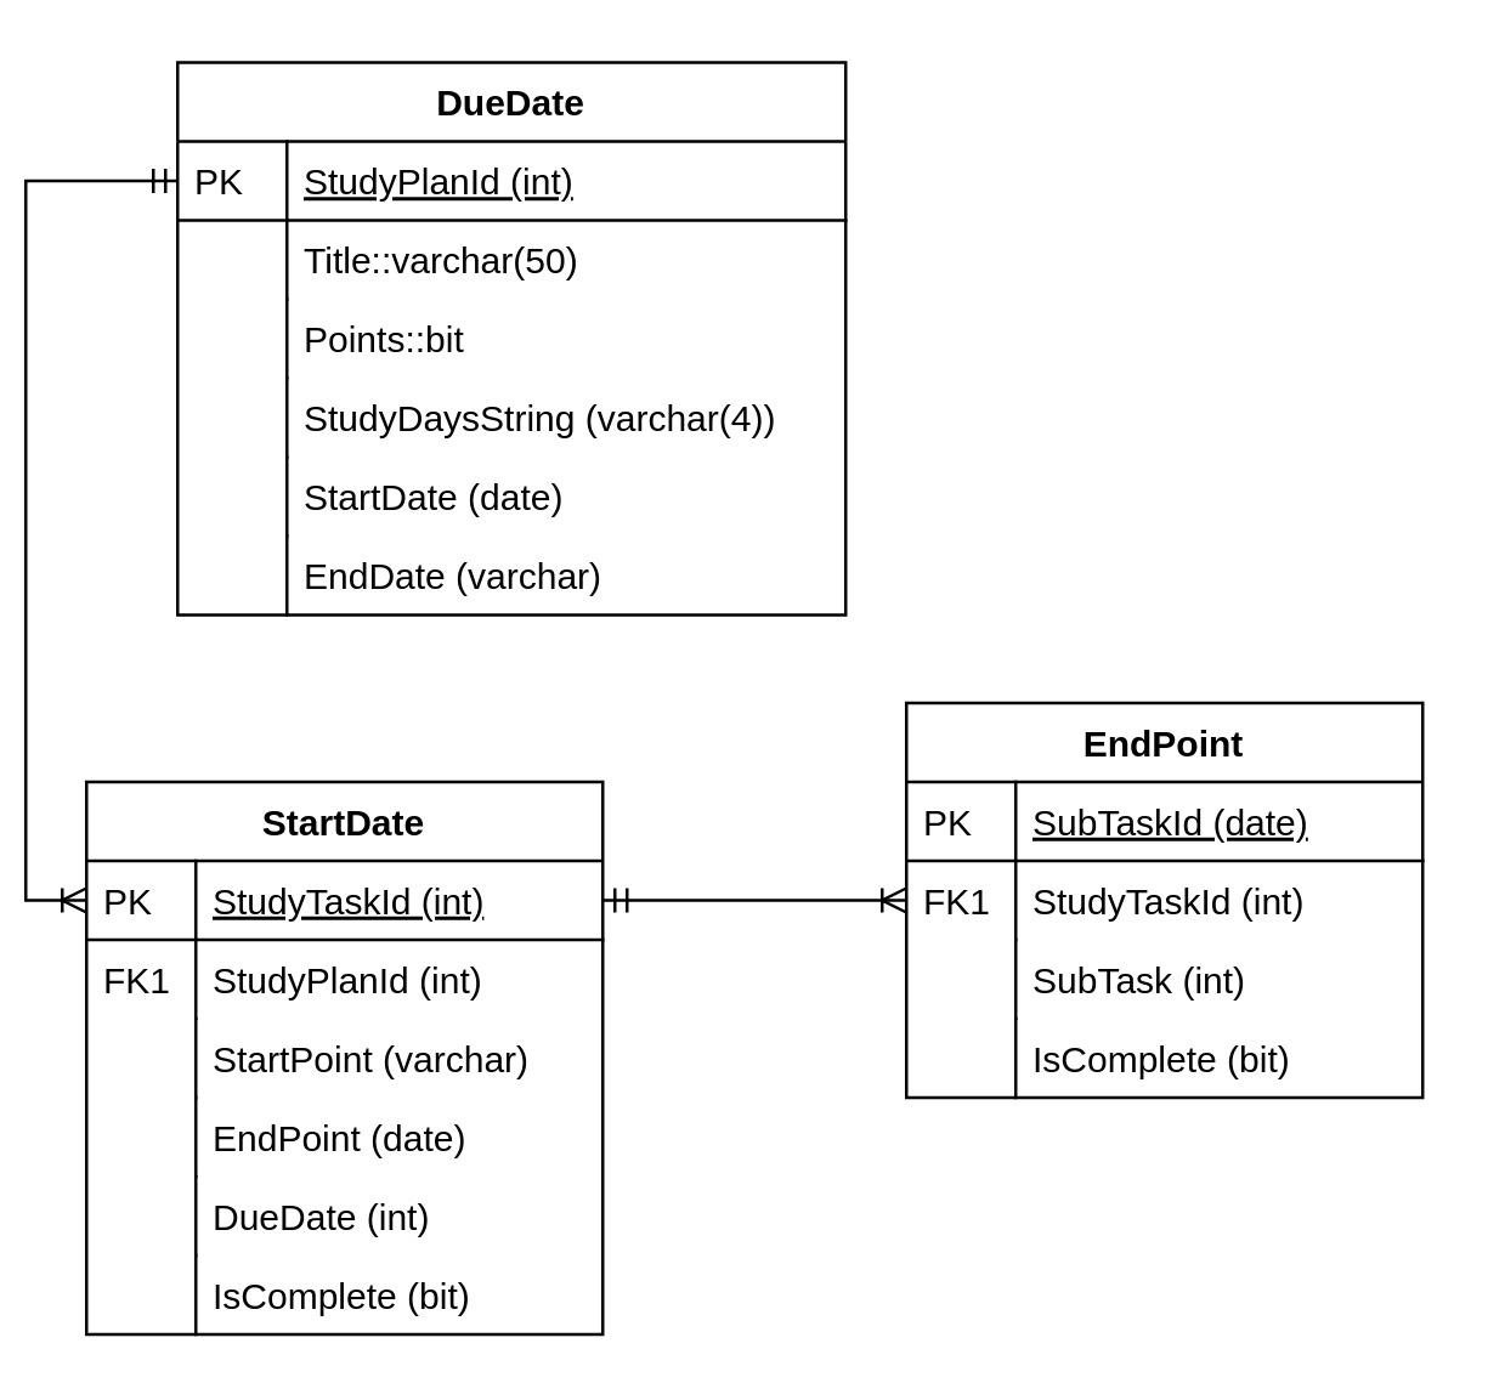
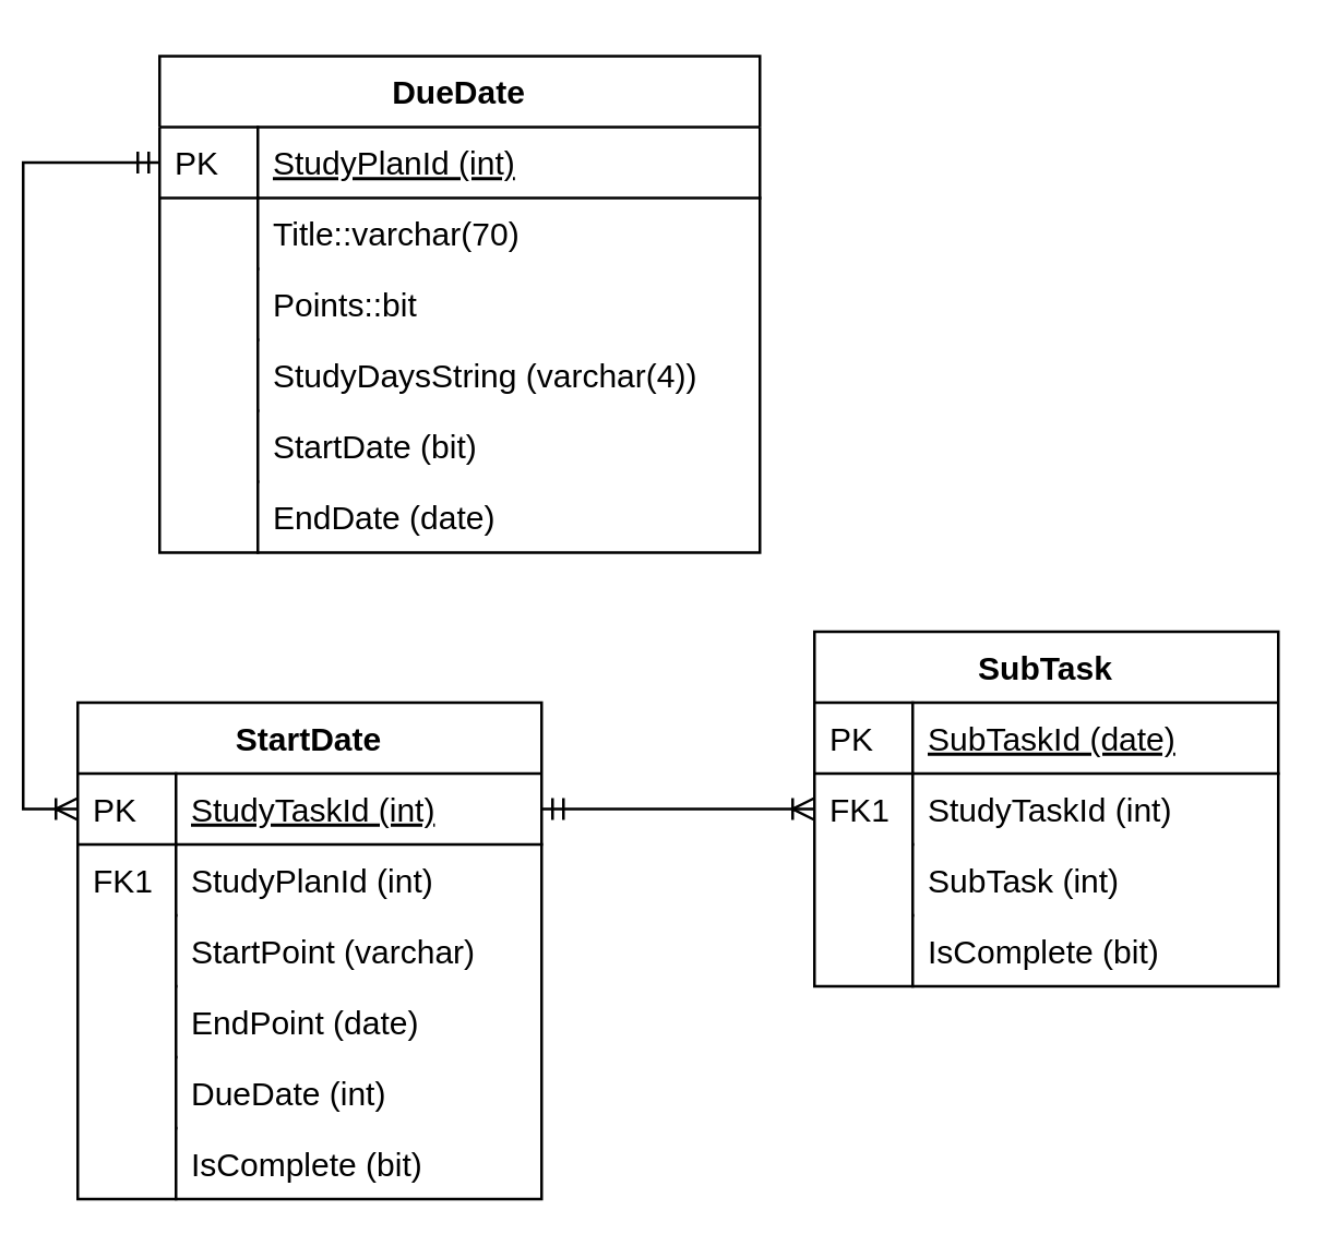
  <mxCell id="0" />
  <mxCell id="1" parent="0" />
  <mxCell id="2" value="DueDate" style="swimlane;fontStyle=1;childLayout=stackLayout;horizontal=1;startSize=26;horizontalStack=0;resizeParent=1;resizeLast=0;collapsible=1;marginBottom=0;rounded=0;shadow=0;strokeWidth=1;" parent="1" vertex="1"><mxGeometry x="50" y="20" width="220" height="182" as="geometry"><mxRectangle x="260" y="80" width="160" height="26" as="alternateBounds" /></mxGeometry></mxCell>
  <mxCell id="3" value="StudyPlanId (int)" style="shape=partialRectangle;top=0;left=0;right=0;bottom=1;align=left;verticalAlign=top;fillColor=none;spacingLeft=40;spacingRight=4;overflow=hidden;rotatable=0;points=[[0,0.5],[1,0.5]];portConstraint=eastwest;dropTarget=0;rounded=0;shadow=0;strokeWidth=1;fontStyle=4" parent="2" vertex="1"><mxGeometry y="26" width="220" height="26" as="geometry" /></mxCell>
  <mxCell id="4" value="PK" style="shape=partialRectangle;top=0;left=0;bottom=0;fillColor=none;align=left;verticalAlign=top;spacingLeft=4;spacingRight=4;overflow=hidden;rotatable=0;points=[];portConstraint=eastwest;part=1;" parent="3" vertex="1" connectable="0"><mxGeometry width="36" height="26" as="geometry" /></mxCell>
- <mxCell id="5" value="Title::varchar(50)" style="shape=partialRectangle;top=0;left=0;right=0;bottom=0;align=left;verticalAlign=top;fillColor=none;spacingLeft=40;spacingRight=4;overflow=hidden;rotatable=0;points=[[0,0.5],[1,0.5]];portConstraint=eastwest;dropTarget=0;rounded=0;shadow=0;strokeWidth=1;" parent="2" vertex="1"><mxGeometry y="52" width="220" height="26" as="geometry" /></mxCell>
+ <mxCell id="5" value="Title::varchar(70)" style="shape=partialRectangle;top=0;left=0;right=0;bottom=0;align=left;verticalAlign=top;fillColor=none;spacingLeft=40;spacingRight=4;overflow=hidden;rotatable=0;points=[[0,0.5],[1,0.5]];portConstraint=eastwest;dropTarget=0;rounded=0;shadow=0;strokeWidth=1;" parent="2" vertex="1"><mxGeometry y="52" width="220" height="26" as="geometry" /></mxCell>
  <mxCell id="6" value="" style="shape=partialRectangle;top=0;left=0;bottom=0;fillColor=none;align=left;verticalAlign=top;spacingLeft=4;spacingRight=4;overflow=hidden;rotatable=0;points=[];portConstraint=eastwest;part=1;" parent="5" vertex="1" connectable="0"><mxGeometry width="36" height="26" as="geometry" /></mxCell>
  <mxCell id="7" value="Points::bit" style="shape=partialRectangle;top=0;left=0;right=0;bottom=0;align=left;verticalAlign=top;fillColor=none;spacingLeft=40;spacingRight=4;overflow=hidden;rotatable=0;points=[[0,0.5],[1,0.5]];portConstraint=eastwest;dropTarget=0;rounded=0;shadow=0;strokeWidth=1;" vertex="1" parent="2"><mxGeometry y="78" width="220" height="26" as="geometry" /></mxCell>
  <mxCell id="8" value="" style="shape=partialRectangle;top=0;left=0;bottom=0;fillColor=none;align=left;verticalAlign=top;spacingLeft=4;spacingRight=4;overflow=hidden;rotatable=0;points=[];portConstraint=eastwest;part=1;" vertex="1" connectable="0" parent="7"><mxGeometry width="36" height="26" as="geometry" /></mxCell>
  <mxCell id="9" value="StudyDaysString (varchar(4))" style="shape=partialRectangle;top=0;left=0;right=0;bottom=0;align=left;verticalAlign=top;fillColor=none;spacingLeft=40;spacingRight=4;overflow=hidden;rotatable=0;points=[[0,0.5],[1,0.5]];portConstraint=eastwest;dropTarget=0;rounded=0;shadow=0;strokeWidth=1;" parent="2" vertex="1"><mxGeometry y="104" width="220" height="26" as="geometry" /></mxCell>
  <mxCell id="10" value="" style="shape=partialRectangle;top=0;left=0;bottom=0;fillColor=none;align=left;verticalAlign=top;spacingLeft=4;spacingRight=4;overflow=hidden;rotatable=0;points=[];portConstraint=eastwest;part=1;" parent="9" vertex="1" connectable="0"><mxGeometry width="36" height="26" as="geometry" /></mxCell>
- <mxCell id="11" value="StartDate (date)" style="shape=partialRectangle;top=0;left=0;right=0;bottom=0;align=left;verticalAlign=top;fillColor=none;spacingLeft=40;spacingRight=4;overflow=hidden;rotatable=0;points=[[0,0.5],[1,0.5]];portConstraint=eastwest;dropTarget=0;rounded=0;shadow=0;strokeWidth=1;" parent="2" vertex="1"><mxGeometry y="130" width="220" height="26" as="geometry" /></mxCell>
+ <mxCell id="11" value="StartDate (bit)" style="shape=partialRectangle;top=0;left=0;right=0;bottom=0;align=left;verticalAlign=top;fillColor=none;spacingLeft=40;spacingRight=4;overflow=hidden;rotatable=0;points=[[0,0.5],[1,0.5]];portConstraint=eastwest;dropTarget=0;rounded=0;shadow=0;strokeWidth=1;" parent="2" vertex="1"><mxGeometry y="130" width="220" height="26" as="geometry" /></mxCell>
  <mxCell id="12" value="" style="shape=partialRectangle;top=0;left=0;bottom=0;fillColor=none;align=left;verticalAlign=top;spacingLeft=4;spacingRight=4;overflow=hidden;rotatable=0;points=[];portConstraint=eastwest;part=1;" parent="11" vertex="1" connectable="0"><mxGeometry width="36" height="26" as="geometry" /></mxCell>
- <mxCell id="13" value="EndDate (varchar)" style="shape=partialRectangle;top=0;left=0;right=0;bottom=0;align=left;verticalAlign=top;fillColor=none;spacingLeft=40;spacingRight=4;overflow=hidden;rotatable=0;points=[[0,0.5],[1,0.5]];portConstraint=eastwest;dropTarget=0;rounded=0;shadow=0;strokeWidth=1;" parent="2" vertex="1"><mxGeometry y="156" width="220" height="26" as="geometry" /></mxCell>
+ <mxCell id="13" value="EndDate (date)" style="shape=partialRectangle;top=0;left=0;right=0;bottom=0;align=left;verticalAlign=top;fillColor=none;spacingLeft=40;spacingRight=4;overflow=hidden;rotatable=0;points=[[0,0.5],[1,0.5]];portConstraint=eastwest;dropTarget=0;rounded=0;shadow=0;strokeWidth=1;" parent="2" vertex="1"><mxGeometry y="156" width="220" height="26" as="geometry" /></mxCell>
  <mxCell id="14" value="" style="shape=partialRectangle;top=0;left=0;bottom=0;fillColor=none;align=left;verticalAlign=top;spacingLeft=4;spacingRight=4;overflow=hidden;rotatable=0;points=[];portConstraint=eastwest;part=1;" parent="13" vertex="1" connectable="0"><mxGeometry width="36" height="26" as="geometry" /></mxCell>
  <mxCell id="15" value="StartDate" style="swimlane;fontStyle=1;childLayout=stackLayout;horizontal=1;startSize=26;horizontalStack=0;resizeParent=1;resizeLast=0;collapsible=1;marginBottom=0;rounded=0;shadow=0;strokeWidth=1;" parent="1" vertex="1"><mxGeometry x="20" y="257" width="170" height="182" as="geometry"><mxRectangle x="20" y="80" width="160" height="26" as="alternateBounds" /></mxGeometry></mxCell>
  <mxCell id="16" value="StudyTaskId (int)" style="shape=partialRectangle;top=0;left=0;right=0;bottom=1;align=left;verticalAlign=top;fillColor=none;spacingLeft=40;spacingRight=4;overflow=hidden;rotatable=0;points=[[0,0.5],[1,0.5]];portConstraint=eastwest;dropTarget=0;rounded=0;shadow=0;strokeWidth=1;fontStyle=4" parent="15" vertex="1"><mxGeometry y="26" width="170" height="26" as="geometry" /></mxCell>
  <mxCell id="17" value="PK" style="shape=partialRectangle;top=0;left=0;bottom=0;fillColor=none;align=left;verticalAlign=top;spacingLeft=4;spacingRight=4;overflow=hidden;rotatable=0;points=[];portConstraint=eastwest;part=1;" parent="16" vertex="1" connectable="0"><mxGeometry width="36" height="26" as="geometry" /></mxCell>
  <mxCell id="18" value="StudyPlanId (int)" style="shape=partialRectangle;top=0;left=0;right=0;bottom=0;align=left;verticalAlign=top;fillColor=none;spacingLeft=40;spacingRight=4;overflow=hidden;rotatable=0;points=[[0,0.5],[1,0.5]];portConstraint=eastwest;dropTarget=0;rounded=0;shadow=0;strokeWidth=1;" parent="15" vertex="1"><mxGeometry y="52" width="170" height="26" as="geometry" /></mxCell>
  <mxCell id="19" value="FK1" style="shape=partialRectangle;top=0;left=0;bottom=0;fillColor=none;align=left;verticalAlign=top;spacingLeft=4;spacingRight=4;overflow=hidden;rotatable=0;points=[];portConstraint=eastwest;part=1;" parent="18" vertex="1" connectable="0"><mxGeometry width="36" height="26" as="geometry" /></mxCell>
  <mxCell id="20" value="StartPoint (varchar)" style="shape=partialRectangle;top=0;left=0;right=0;bottom=0;align=left;verticalAlign=top;fillColor=none;spacingLeft=40;spacingRight=4;overflow=hidden;rotatable=0;points=[[0,0.5],[1,0.5]];portConstraint=eastwest;dropTarget=0;rounded=0;shadow=0;strokeWidth=1;" parent="15" vertex="1"><mxGeometry y="78" width="170" height="26" as="geometry" /></mxCell>
  <mxCell id="21" value="" style="shape=partialRectangle;top=0;left=0;bottom=0;fillColor=none;align=left;verticalAlign=top;spacingLeft=4;spacingRight=4;overflow=hidden;rotatable=0;points=[];portConstraint=eastwest;part=1;" parent="20" vertex="1" connectable="0"><mxGeometry width="36" height="26" as="geometry" /></mxCell>
  <mxCell id="22" value="EndPoint (date)" style="shape=partialRectangle;top=0;left=0;right=0;bottom=0;align=left;verticalAlign=top;fillColor=none;spacingLeft=40;spacingRight=4;overflow=hidden;rotatable=0;points=[[0,0.5],[1,0.5]];portConstraint=eastwest;dropTarget=0;rounded=0;shadow=0;strokeWidth=1;" parent="15" vertex="1"><mxGeometry y="104" width="170" height="26" as="geometry" /></mxCell>
  <mxCell id="23" value="" style="shape=partialRectangle;top=0;left=0;bottom=0;fillColor=none;align=left;verticalAlign=top;spacingLeft=4;spacingRight=4;overflow=hidden;rotatable=0;points=[];portConstraint=eastwest;part=1;" parent="22" vertex="1" connectable="0"><mxGeometry width="36" height="26" as="geometry" /></mxCell>
  <mxCell id="24" value="DueDate (int)" style="shape=partialRectangle;top=0;left=0;right=0;bottom=0;align=left;verticalAlign=top;fillColor=none;spacingLeft=40;spacingRight=4;overflow=hidden;rotatable=0;points=[[0,0.5],[1,0.5]];portConstraint=eastwest;dropTarget=0;rounded=0;shadow=0;strokeWidth=1;" parent="15" vertex="1"><mxGeometry y="130" width="170" height="26" as="geometry" /></mxCell>
  <mxCell id="25" value="" style="shape=partialRectangle;top=0;left=0;bottom=0;fillColor=none;align=left;verticalAlign=top;spacingLeft=4;spacingRight=4;overflow=hidden;rotatable=0;points=[];portConstraint=eastwest;part=1;" parent="24" vertex="1" connectable="0"><mxGeometry width="36" height="26" as="geometry" /></mxCell>
  <mxCell id="26" value="IsComplete (bit)" style="shape=partialRectangle;top=0;left=0;right=0;bottom=0;align=left;verticalAlign=top;fillColor=none;spacingLeft=40;spacingRight=4;overflow=hidden;rotatable=0;points=[[0,0.5],[1,0.5]];portConstraint=eastwest;dropTarget=0;rounded=0;shadow=0;strokeWidth=1;" parent="15" vertex="1"><mxGeometry y="156" width="170" height="26" as="geometry" /></mxCell>
  <mxCell id="27" value="" style="shape=partialRectangle;top=0;left=0;bottom=0;fillColor=none;align=left;verticalAlign=top;spacingLeft=4;spacingRight=4;overflow=hidden;rotatable=0;points=[];portConstraint=eastwest;part=1;" parent="26" vertex="1" connectable="0"><mxGeometry width="36" height="26" as="geometry" /></mxCell>
- <mxCell id="28" value="EndPoint" style="swimlane;fontStyle=1;childLayout=stackLayout;horizontal=1;startSize=26;horizontalStack=0;resizeParent=1;resizeLast=0;collapsible=1;marginBottom=0;rounded=0;shadow=0;strokeWidth=1;" parent="1" vertex="1"><mxGeometry x="290" y="231" width="170" height="130" as="geometry"><mxRectangle x="20" y="80" width="160" height="26" as="alternateBounds" /></mxGeometry></mxCell>
+ <mxCell id="28" value="SubTask" style="swimlane;fontStyle=1;childLayout=stackLayout;horizontal=1;startSize=26;horizontalStack=0;resizeParent=1;resizeLast=0;collapsible=1;marginBottom=0;rounded=0;shadow=0;strokeWidth=1;" parent="1" vertex="1"><mxGeometry x="290" y="231" width="170" height="130" as="geometry"><mxRectangle x="20" y="80" width="160" height="26" as="alternateBounds" /></mxGeometry></mxCell>
  <mxCell id="29" value="SubTaskId (date)" style="shape=partialRectangle;top=0;left=0;right=0;bottom=1;align=left;verticalAlign=top;fillColor=none;spacingLeft=40;spacingRight=4;overflow=hidden;rotatable=0;points=[[0,0.5],[1,0.5]];portConstraint=eastwest;dropTarget=0;rounded=0;shadow=0;strokeWidth=1;fontStyle=4" parent="28" vertex="1"><mxGeometry y="26" width="170" height="26" as="geometry" /></mxCell>
  <mxCell id="30" value="PK" style="shape=partialRectangle;top=0;left=0;bottom=0;fillColor=none;align=left;verticalAlign=top;spacingLeft=4;spacingRight=4;overflow=hidden;rotatable=0;points=[];portConstraint=eastwest;part=1;" parent="29" vertex="1" connectable="0"><mxGeometry width="36" height="26" as="geometry" /></mxCell>
  <mxCell id="31" value="StudyTaskId (int)" style="shape=partialRectangle;top=0;left=0;right=0;bottom=0;align=left;verticalAlign=top;fillColor=none;spacingLeft=40;spacingRight=4;overflow=hidden;rotatable=0;points=[[0,0.5],[1,0.5]];portConstraint=eastwest;dropTarget=0;rounded=0;shadow=0;strokeWidth=1;" parent="28" vertex="1"><mxGeometry y="52" width="170" height="26" as="geometry" /></mxCell>
  <mxCell id="32" value="FK1" style="shape=partialRectangle;top=0;left=0;bottom=0;fillColor=none;align=left;verticalAlign=top;spacingLeft=4;spacingRight=4;overflow=hidden;rotatable=0;points=[];portConstraint=eastwest;part=1;" parent="31" vertex="1" connectable="0"><mxGeometry width="36" height="26" as="geometry" /></mxCell>
  <mxCell id="33" value="SubTask (int)" style="shape=partialRectangle;top=0;left=0;right=0;bottom=0;align=left;verticalAlign=top;fillColor=none;spacingLeft=40;spacingRight=4;overflow=hidden;rotatable=0;points=[[0,0.5],[1,0.5]];portConstraint=eastwest;dropTarget=0;rounded=0;shadow=0;strokeWidth=1;" parent="28" vertex="1"><mxGeometry y="78" width="170" height="26" as="geometry" /></mxCell>
  <mxCell id="34" value="" style="shape=partialRectangle;top=0;left=0;bottom=0;fillColor=none;align=left;verticalAlign=top;spacingLeft=4;spacingRight=4;overflow=hidden;rotatable=0;points=[];portConstraint=eastwest;part=1;" parent="33" vertex="1" connectable="0"><mxGeometry width="36" height="26" as="geometry" /></mxCell>
  <mxCell id="35" value="IsComplete (bit)" style="shape=partialRectangle;top=0;left=0;right=0;bottom=0;align=left;verticalAlign=top;fillColor=none;spacingLeft=40;spacingRight=4;overflow=hidden;rotatable=0;points=[[0,0.5],[1,0.5]];portConstraint=eastwest;dropTarget=0;rounded=0;shadow=0;strokeWidth=1;" parent="28" vertex="1"><mxGeometry y="104" width="170" height="26" as="geometry" /></mxCell>
  <mxCell id="36" value="" style="shape=partialRectangle;top=0;left=0;bottom=0;fillColor=none;align=left;verticalAlign=top;spacingLeft=4;spacingRight=4;overflow=hidden;rotatable=0;points=[];portConstraint=eastwest;part=1;" parent="35" vertex="1" connectable="0"><mxGeometry width="36" height="26" as="geometry" /></mxCell>
  <mxCell id="37" style="edgeStyle=orthogonalEdgeStyle;rounded=0;orthogonalLoop=1;jettySize=auto;html=1;exitX=0;exitY=0.5;exitDx=0;exitDy=0;entryX=1;entryY=0.5;entryDx=0;entryDy=0;startArrow=ERoneToMany;startFill=0;endArrow=ERmandOne;endFill=0;" parent="1" source="31" target="16" edge="1"><mxGeometry relative="1" as="geometry" /></mxCell>
  <mxCell id="38" style="edgeStyle=orthogonalEdgeStyle;rounded=0;orthogonalLoop=1;jettySize=auto;html=1;exitX=0;exitY=0.5;exitDx=0;exitDy=0;entryX=0;entryY=0.5;entryDx=0;entryDy=0;startArrow=ERoneToMany;startFill=0;endArrow=ERmandOne;endFill=0;" parent="1" source="16" target="3" edge="1"><mxGeometry relative="1" as="geometry" /></mxCell>
